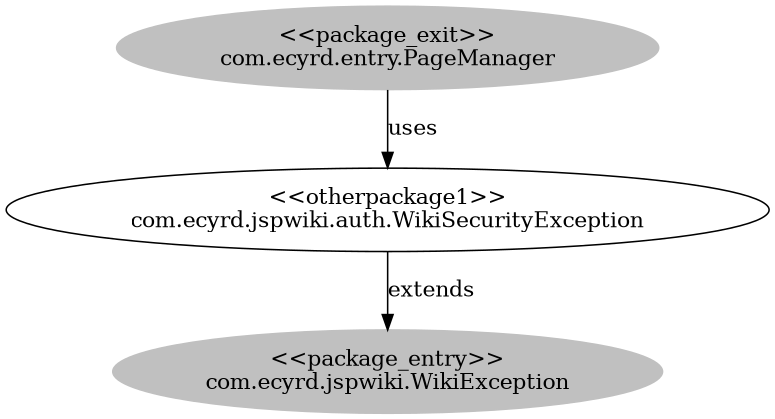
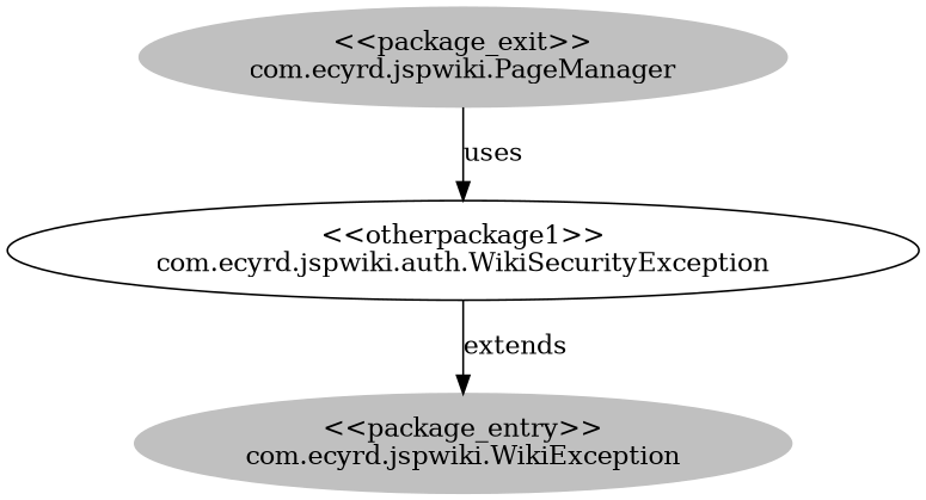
  digraph {
    node [color=grey style=filled]
-   n1 [label="<<package_exit>>\ncom.ecyrd.entry.PageManager"]
+   n1 [label="<<package_exit>>\ncom.ecyrd.jspwiki.PageManager"]
    n2 [label="<<otherpackage1>>\ncom.ecyrd.jspwiki.auth.WikiSecurityException" color="" style=""]
    n3 [label="<<package_entry>>\ncom.ecyrd.jspwiki.WikiException"]
    n1 -> n2 [label=uses]
    n2 -> n3 [label=extends]
  }
